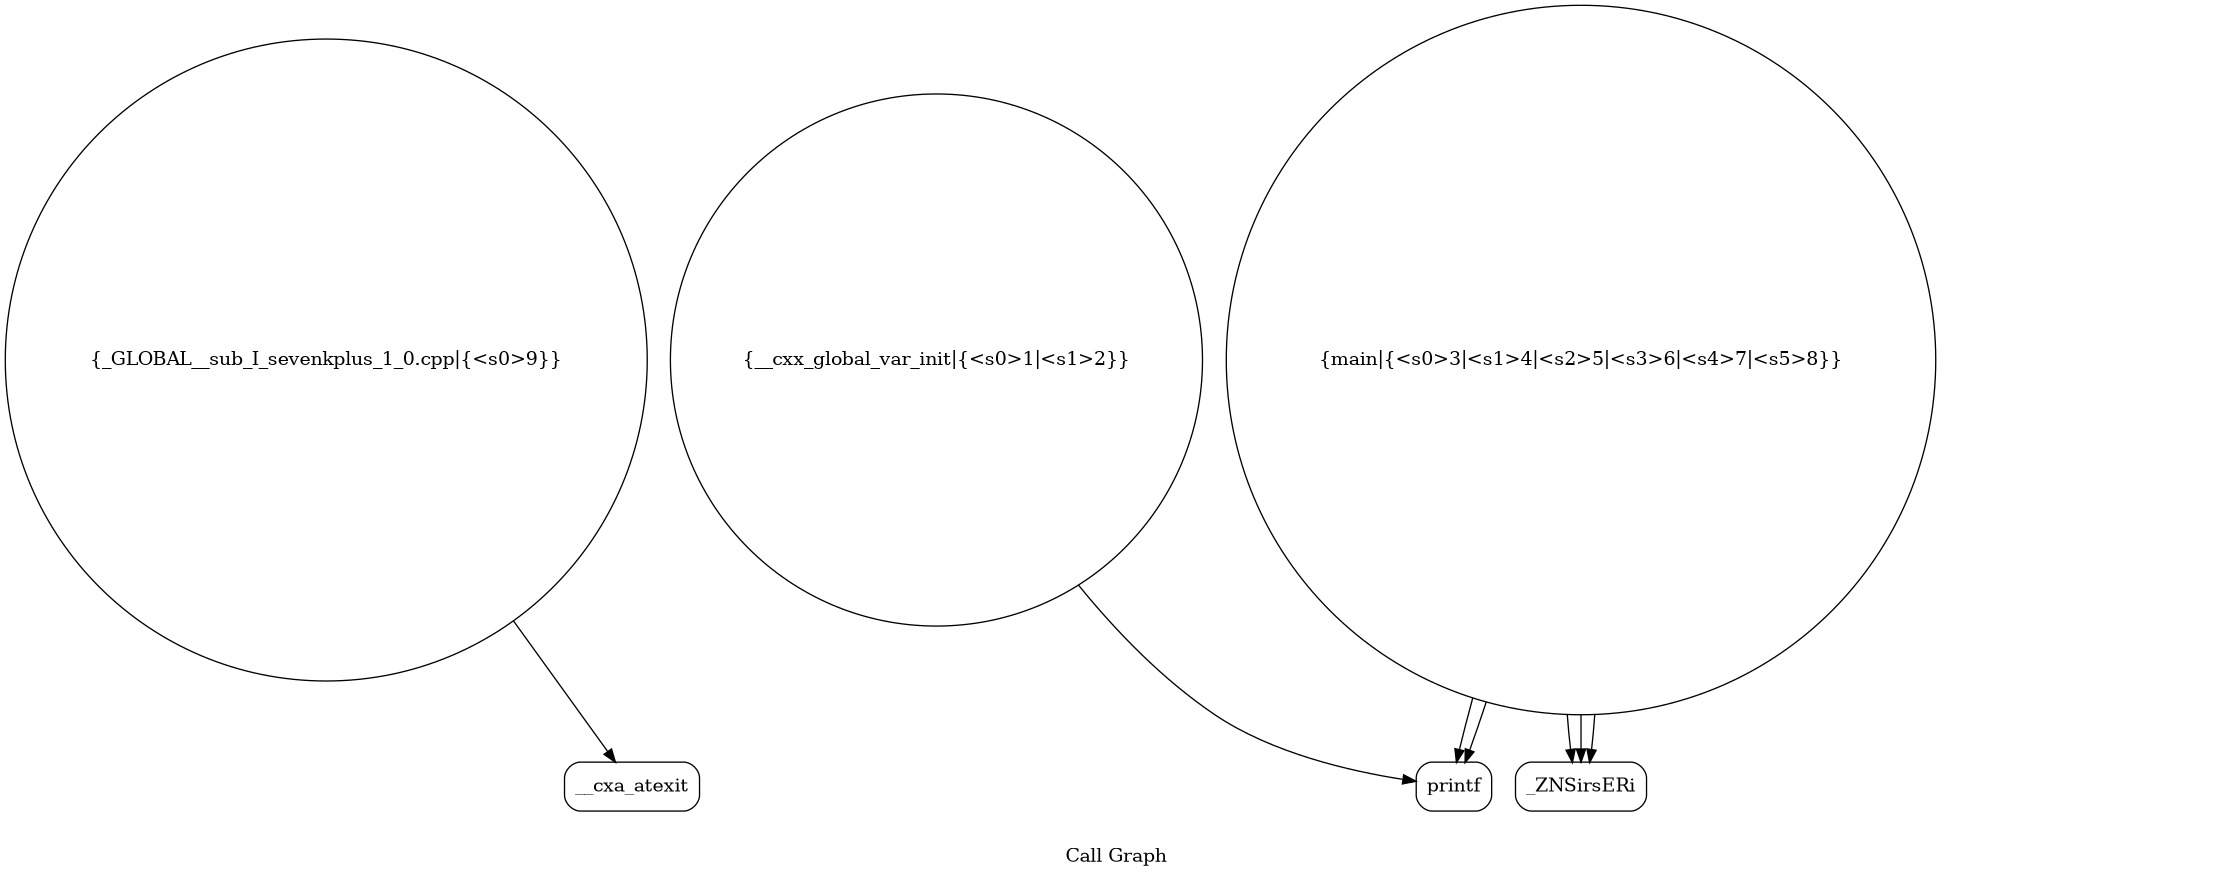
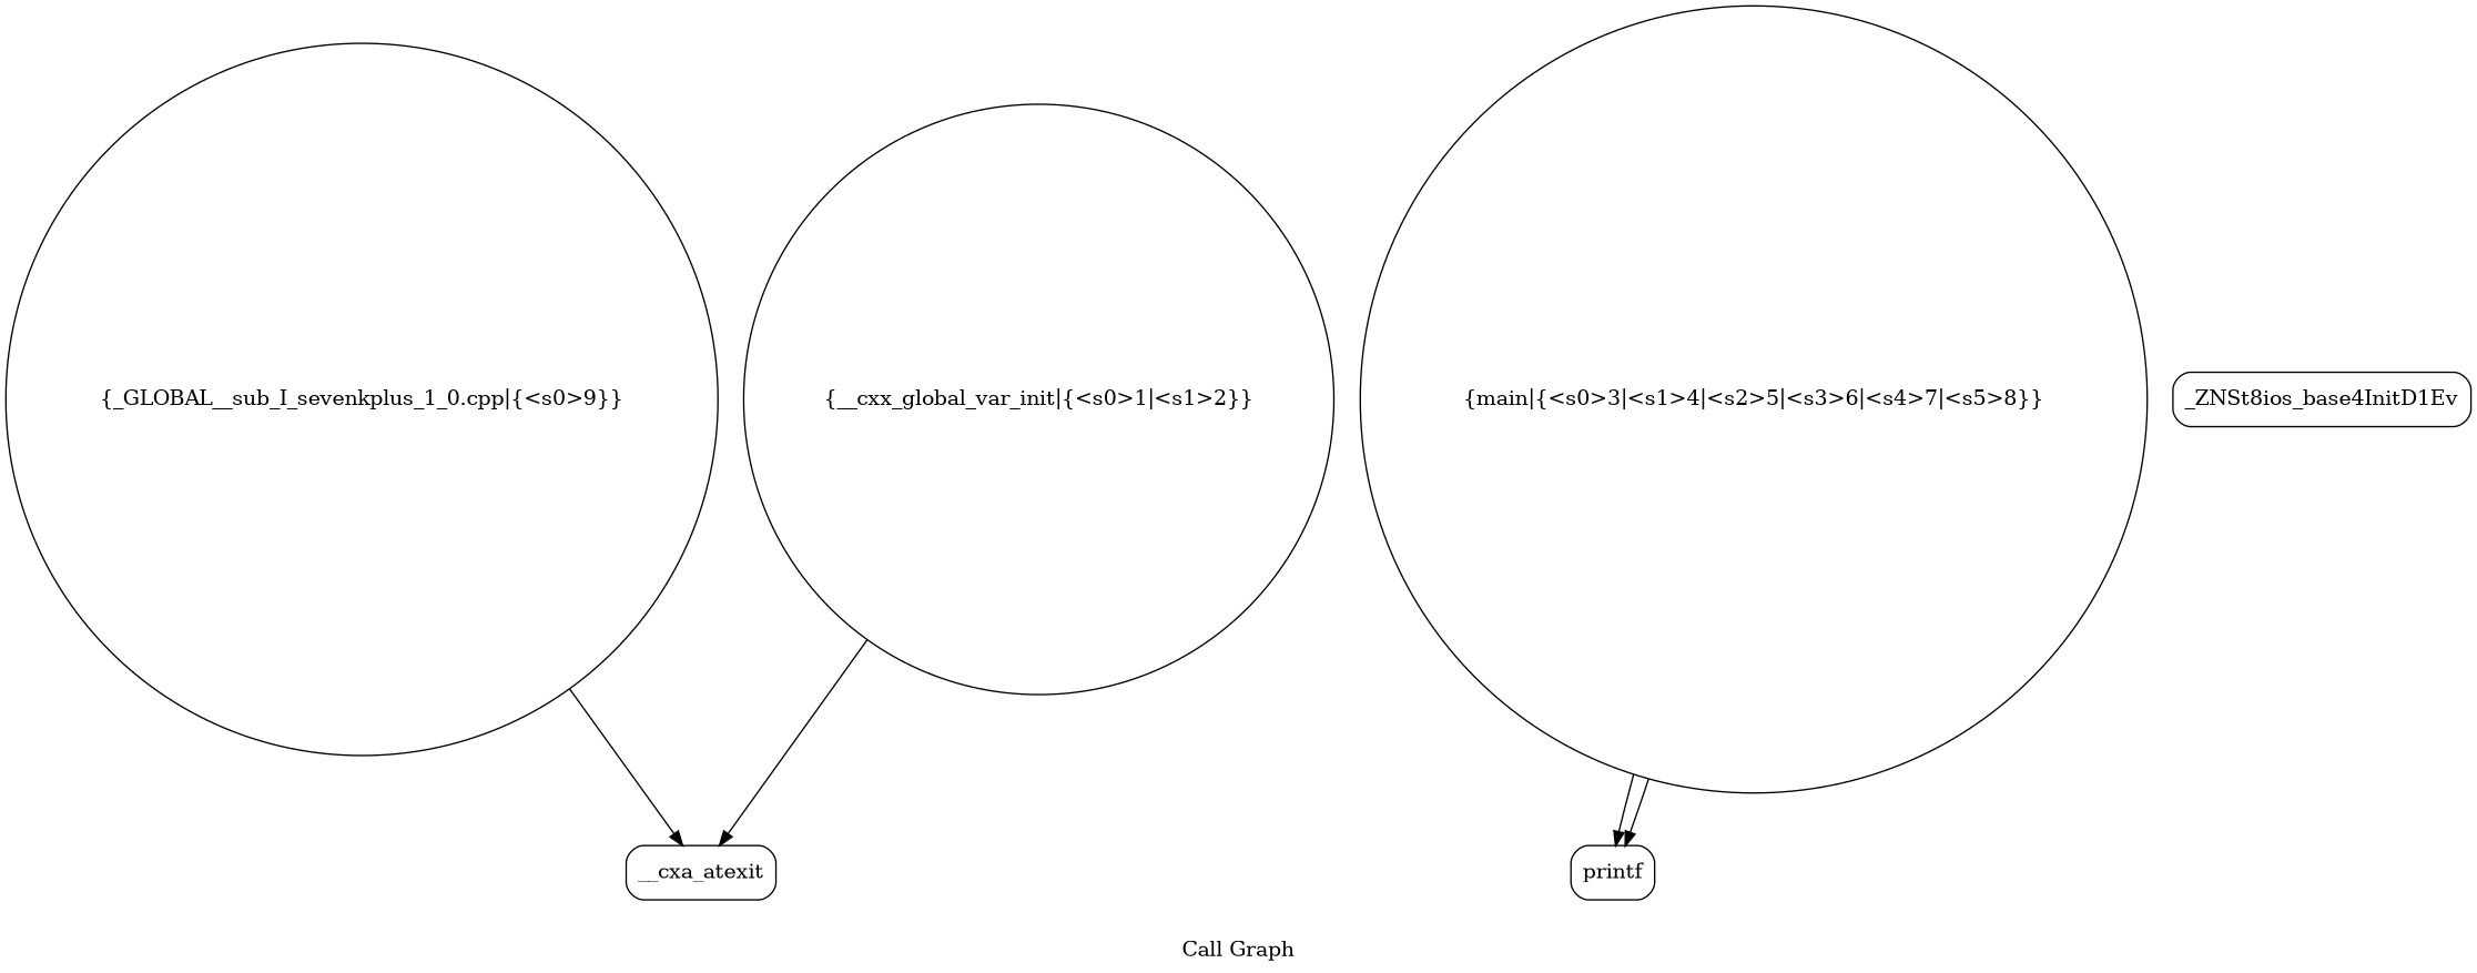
  digraph {
    label="Call Graph"
    node [shape=Mrecord]
    edge [color=black tailport=s1]
    n1 [label="{__cxx_global_var_init|{<s0>1|<s1>2}}" shape=circle]
    n2 [label="{__cxa_atexit}"]
    n3 [label="{printf}"]
+   n4 [label="{_ZNSt8ios_base4InitD1Ev}"]
    n5 [label="{main|{<s0>3|<s1>4|<s2>5|<s3>6|<s4>7|<s5>8}}" shape=circle]
-   n6 [label="{_ZNSirsERi}"]
    n7 [label="{_GLOBAL__sub_I_sevenkplus_1_0.cpp|{<s0>9}}" shape=circle]
-   n1 -> n3
+   n1 -> n2
    n5 -> n3 [tailport=s4]
    n5 -> n3 [tailport=s5]
-   n5 -> n6 [tailport=s0]
-   n5 -> n6
-   n5 -> n6 [tailport=s3]
    n7 -> n2 [tailport=s0]
  }
